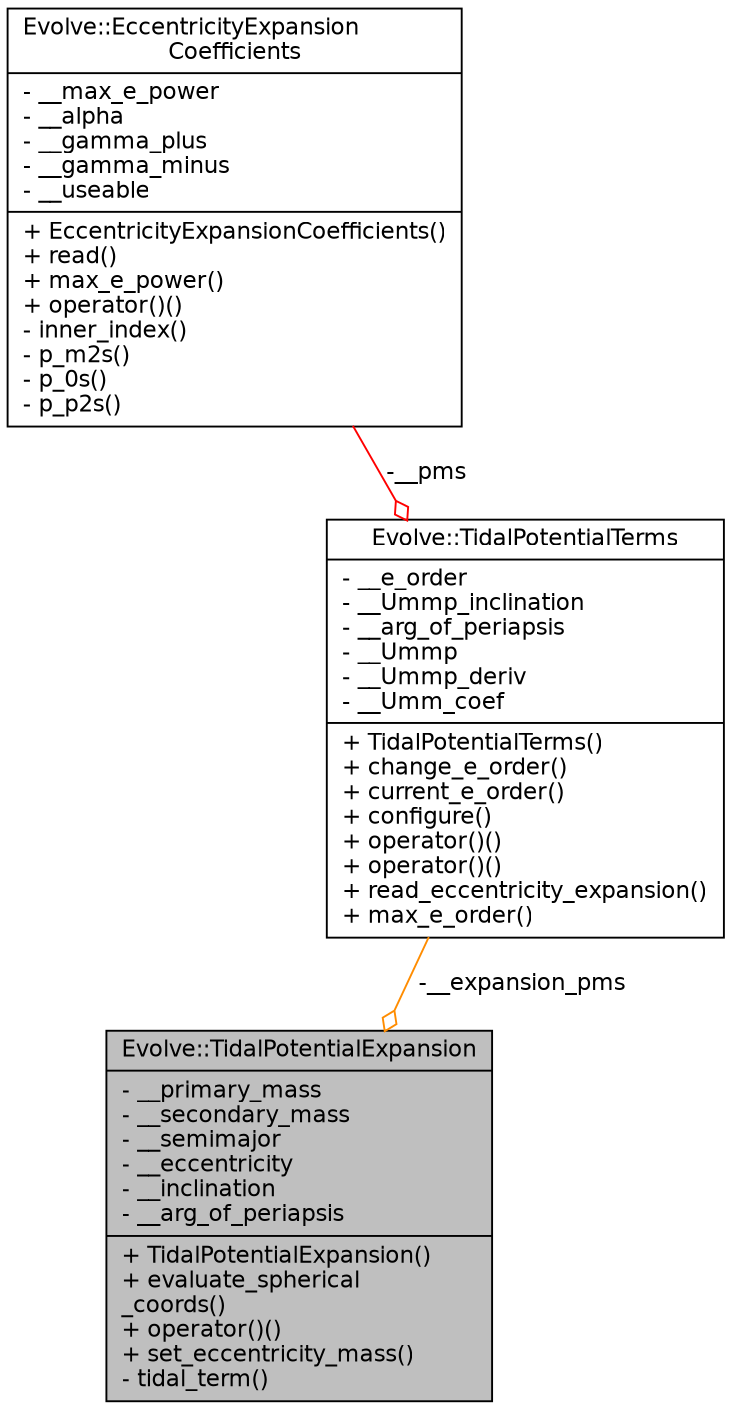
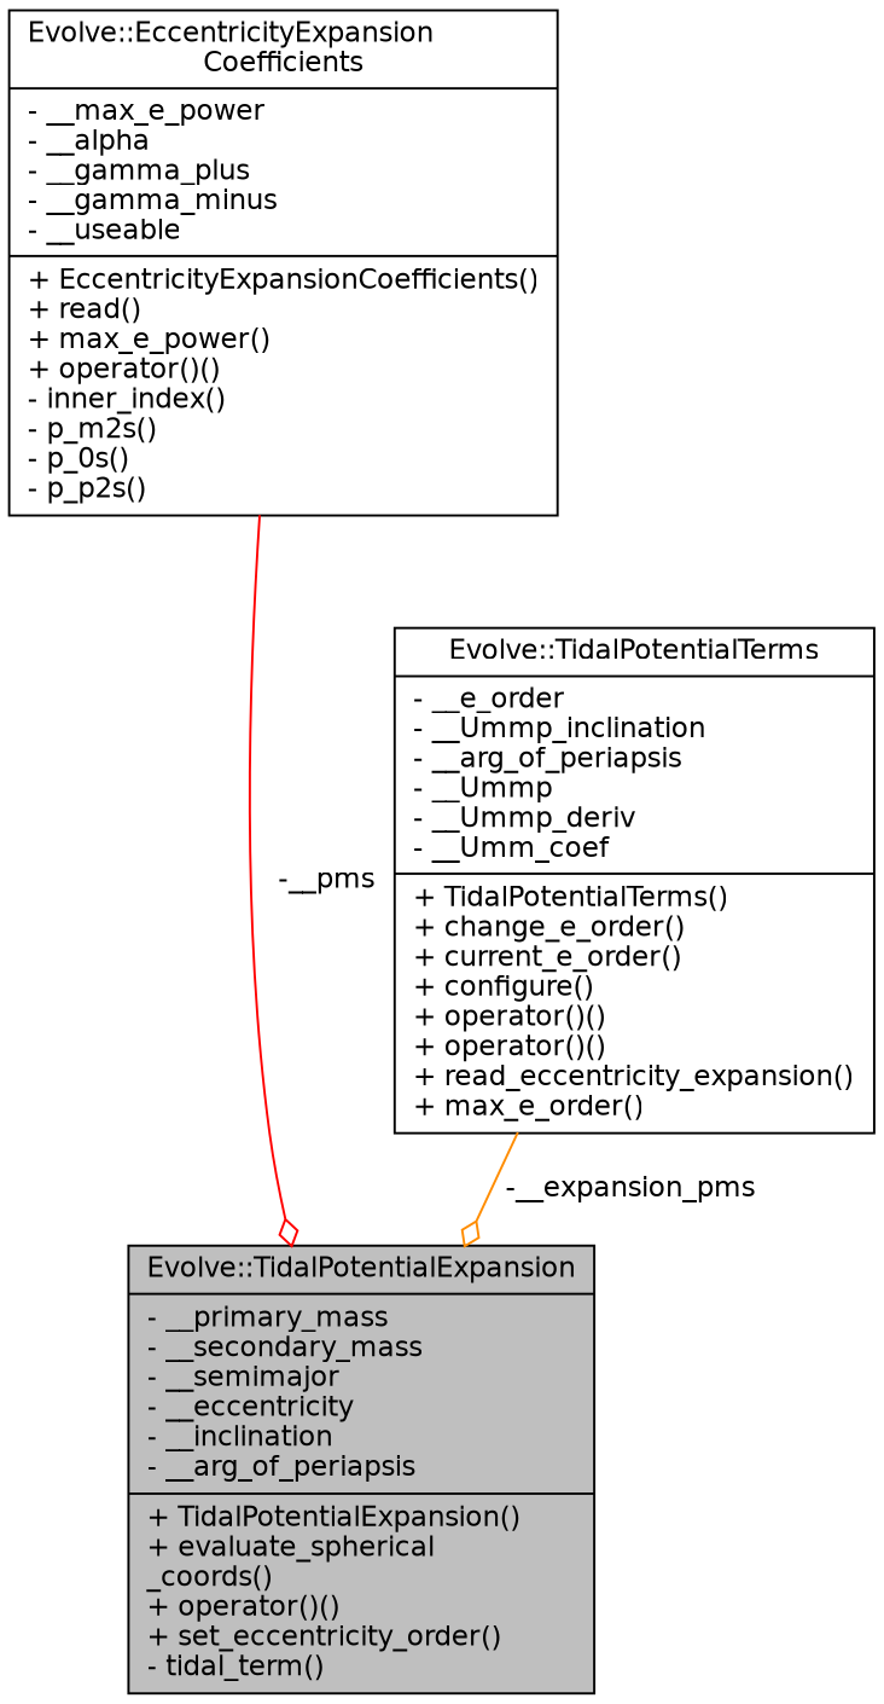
  digraph {
    node [color=black fillcolor=white fontname=Helvetica fontsize=12 shape=record style=filled]
    edge [arrowhead=odiamond fontname=Helvetica fontsize=12 labelfontname=Helvetica labelfontsize=12 style=solid]
-   n1 [fillcolor=grey75 fontcolor=black height=0.2 label="{Evolve::TidalPotentialExpansion\n|- __primary_mass\l- __secondary_mass\l- __semimajor\l- __eccentricity\l- __inclination\l- __arg_of_periapsis\l|+ TidalPotentialExpansion()\l+ evaluate_spherical\l_coords()\l+ operator()()\l+ set_eccentricity_mass()\l- tidal_term()\l}" width=0.4]
+   n1 [fillcolor=grey75 fontcolor=black height=0.2 label="{Evolve::TidalPotentialExpansion\n|- __primary_mass\l- __secondary_mass\l- __semimajor\l- __eccentricity\l- __inclination\l- __arg_of_periapsis\l|+ TidalPotentialExpansion()\l+ evaluate_spherical\l_coords()\l+ operator()()\l+ set_eccentricity_order()\l- tidal_term()\l}" width=0.4]
    n2 [height=0.2 label="{Evolve::TidalPotentialTerms\n|- __e_order\l- __Ummp_inclination\l- __arg_of_periapsis\l- __Ummp\l- __Ummp_deriv\l- __Umm_coef\l|+ TidalPotentialTerms()\l+ change_e_order()\l+ current_e_order()\l+ configure()\l+ operator()()\l+ operator()()\l+ read_eccentricity_expansion()\l+ max_e_order()\l}" width=0.4]
    n3 [height=0.2 label="{Evolve::EccentricityExpansion\lCoefficients\n|- __max_e_power\l- __alpha\l- __gamma_plus\l- __gamma_minus\l- __useable\l|+ EccentricityExpansionCoefficients()\l+ read()\l+ max_e_power()\l+ operator()()\l- inner_index()\l- p_m2s()\l- p_0s()\l- p_p2s()\l}" width=0.4]
    n2 -> n1 [color=darkorange label=" -__expansion_pms"]
-   n3 -> n2 [color=red label=" -__pms"]
+   n3 -> n1 [color=red label=" -__pms"]
  }
